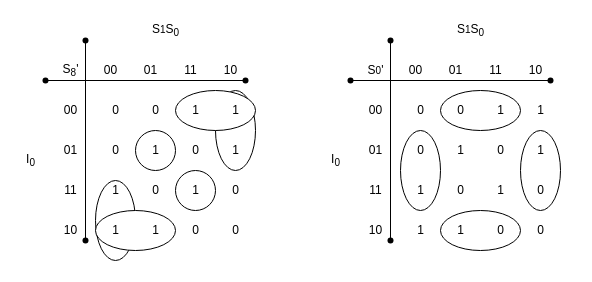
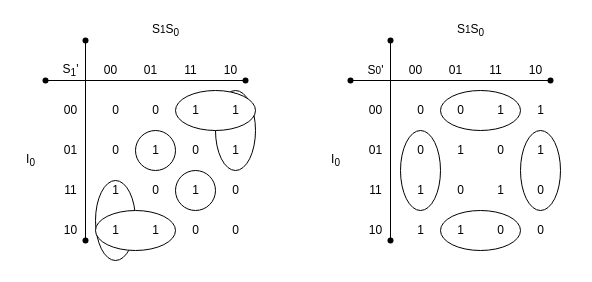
  <mxCell id="0" />
  <mxCell id="1" parent="0" />
  <mxCell id="2" value="" style="ellipse;whiteSpace=wrap;html=1;" vertex="1" parent="1"><mxGeometry x="95" y="180" width="40" height="80" as="geometry" /></mxCell>
  <mxCell id="3" value="" style="ellipse;whiteSpace=wrap;html=1;" vertex="1" parent="1"><mxGeometry x="95" y="210" width="80" height="40" as="geometry" /></mxCell>
  <mxCell id="4" value="" style="ellipse;whiteSpace=wrap;html=1;" vertex="1" parent="1"><mxGeometry x="215" y="90" width="40" height="80" as="geometry" /></mxCell>
  <mxCell id="5" value="" style="ellipse;whiteSpace=wrap;html=1;" vertex="1" parent="1"><mxGeometry x="175" y="90" width="80" height="40" as="geometry" /></mxCell>
  <mxCell id="6" value="" style="ellipse;whiteSpace=wrap;html=1;" vertex="1" parent="1"><mxGeometry x="175" y="170" width="40" height="40" as="geometry" /></mxCell>
  <mxCell id="7" value="" style="ellipse;whiteSpace=wrap;html=1;" vertex="1" parent="1"><mxGeometry x="135" y="130" width="40" height="40" as="geometry" /></mxCell>
- <mxCell id="8" value="S&lt;sub&gt;8&lt;/sub&gt;'" style="text;html=1;align=center;verticalAlign=middle;resizable=0;points=[];autosize=1;strokeColor=none;" parent="1" vertex="1"><mxGeometry x="55" y="60" width="30" height="20" as="geometry" /></mxCell>
+ <mxCell id="8" value="S&lt;sub&gt;1&lt;/sub&gt;'" style="text;html=1;align=center;verticalAlign=middle;resizable=0;points=[];autosize=1;strokeColor=none;" parent="1" vertex="1"><mxGeometry x="55" y="60" width="30" height="20" as="geometry" /></mxCell>
  <mxCell id="9" value="00" style="text;html=1;align=center;verticalAlign=middle;resizable=0;points=[];autosize=1;strokeColor=none;" vertex="1" parent="1"><mxGeometry x="55" y="100" width="30" height="20" as="geometry" /></mxCell>
  <mxCell id="10" value="01" style="text;html=1;align=center;verticalAlign=middle;resizable=0;points=[];autosize=1;strokeColor=none;" vertex="1" parent="1"><mxGeometry x="55" y="140" width="30" height="20" as="geometry" /></mxCell>
  <mxCell id="11" value="11" style="text;html=1;align=center;verticalAlign=middle;resizable=0;points=[];autosize=1;strokeColor=none;" vertex="1" parent="1"><mxGeometry x="55" y="180" width="30" height="20" as="geometry" /></mxCell>
  <mxCell id="12" value="10" style="text;html=1;align=center;verticalAlign=middle;resizable=0;points=[];autosize=1;strokeColor=none;" vertex="1" parent="1"><mxGeometry x="55" y="220" width="30" height="20" as="geometry" /></mxCell>
  <mxCell id="13" value="I&lt;sub&gt;0&lt;/sub&gt;" style="text;html=1;align=center;verticalAlign=middle;resizable=0;points=[];autosize=1;strokeColor=none;" vertex="1" parent="1"><mxGeometry x="20" y="150" width="20" height="20" as="geometry" /></mxCell>
  <mxCell id="14" value="S&lt;span style=&quot;font-size: 10px&quot;&gt;1&lt;/span&gt;S&lt;sub&gt;0&lt;/sub&gt;" style="text;html=1;align=center;verticalAlign=middle;resizable=0;points=[];autosize=1;strokeColor=none;" vertex="1" parent="1"><mxGeometry x="145" y="20" width="40" height="20" as="geometry" /></mxCell>
  <mxCell id="15" value="00" style="text;html=1;align=center;verticalAlign=middle;resizable=0;points=[];autosize=1;strokeColor=none;" vertex="1" parent="1"><mxGeometry x="95" y="60" width="30" height="20" as="geometry" /></mxCell>
  <mxCell id="16" value="01" style="text;html=1;align=center;verticalAlign=middle;resizable=0;points=[];autosize=1;strokeColor=none;" vertex="1" parent="1"><mxGeometry x="135" y="60" width="30" height="20" as="geometry" /></mxCell>
  <mxCell id="17" value="11" style="text;html=1;align=center;verticalAlign=middle;resizable=0;points=[];autosize=1;strokeColor=none;" vertex="1" parent="1"><mxGeometry x="175" y="60" width="30" height="20" as="geometry" /></mxCell>
  <mxCell id="18" value="10" style="text;html=1;align=center;verticalAlign=middle;resizable=0;points=[];autosize=1;strokeColor=none;" vertex="1" parent="1"><mxGeometry x="215" y="60" width="30" height="20" as="geometry" /></mxCell>
  <mxCell id="19" value="0" style="text;html=1;align=center;verticalAlign=middle;resizable=0;points=[];autosize=1;strokeColor=none;" vertex="1" parent="1"><mxGeometry x="105" y="100" width="20" height="20" as="geometry" /></mxCell>
  <mxCell id="20" value="0" style="text;html=1;align=center;verticalAlign=middle;resizable=0;points=[];autosize=1;strokeColor=none;" vertex="1" parent="1"><mxGeometry x="145" y="100" width="20" height="20" as="geometry" /></mxCell>
  <mxCell id="21" value="0" style="text;html=1;align=center;verticalAlign=middle;resizable=0;points=[];autosize=1;strokeColor=none;" vertex="1" parent="1"><mxGeometry x="105" y="140" width="20" height="20" as="geometry" /></mxCell>
  <mxCell id="22" value="0" style="text;html=1;align=center;verticalAlign=middle;resizable=0;points=[];autosize=1;strokeColor=none;" vertex="1" parent="1"><mxGeometry x="145" y="180" width="20" height="20" as="geometry" /></mxCell>
  <mxCell id="23" value="0" style="text;html=1;align=center;verticalAlign=middle;resizable=0;points=[];autosize=1;strokeColor=none;" vertex="1" parent="1"><mxGeometry x="185" y="140" width="20" height="20" as="geometry" /></mxCell>
  <mxCell id="24" value="0" style="text;html=1;align=center;verticalAlign=middle;resizable=0;points=[];autosize=1;strokeColor=none;" vertex="1" parent="1"><mxGeometry x="225" y="180" width="20" height="20" as="geometry" /></mxCell>
  <mxCell id="25" value="0" style="text;html=1;align=center;verticalAlign=middle;resizable=0;points=[];autosize=1;strokeColor=none;" vertex="1" parent="1"><mxGeometry x="225" y="220" width="20" height="20" as="geometry" /></mxCell>
  <mxCell id="26" value="0" style="text;html=1;align=center;verticalAlign=middle;resizable=0;points=[];autosize=1;strokeColor=none;" vertex="1" parent="1"><mxGeometry x="185" y="220" width="20" height="20" as="geometry" /></mxCell>
  <mxCell id="27" value="1" style="text;html=1;align=center;verticalAlign=middle;resizable=0;points=[];autosize=1;strokeColor=none;" vertex="1" parent="1"><mxGeometry x="105" y="180" width="20" height="20" as="geometry" /></mxCell>
  <mxCell id="28" value="1" style="text;html=1;align=center;verticalAlign=middle;resizable=0;points=[];autosize=1;strokeColor=none;" vertex="1" parent="1"><mxGeometry x="105" y="220" width="20" height="20" as="geometry" /></mxCell>
  <mxCell id="29" value="1" style="text;html=1;align=center;verticalAlign=middle;resizable=0;points=[];autosize=1;strokeColor=none;" vertex="1" parent="1"><mxGeometry x="225" y="140" width="20" height="20" as="geometry" /></mxCell>
  <mxCell id="30" value="1" style="text;html=1;align=center;verticalAlign=middle;resizable=0;points=[];autosize=1;strokeColor=none;" vertex="1" parent="1"><mxGeometry x="145" y="140" width="20" height="20" as="geometry" /></mxCell>
  <mxCell id="31" value="1" style="text;html=1;align=center;verticalAlign=middle;resizable=0;points=[];autosize=1;strokeColor=none;" vertex="1" parent="1"><mxGeometry x="145" y="220" width="20" height="20" as="geometry" /></mxCell>
  <mxCell id="32" value="1" style="text;html=1;align=center;verticalAlign=middle;resizable=0;points=[];autosize=1;strokeColor=none;" vertex="1" parent="1"><mxGeometry x="185" y="180" width="20" height="20" as="geometry" /></mxCell>
  <mxCell id="33" value="1" style="text;html=1;align=center;verticalAlign=middle;resizable=0;points=[];autosize=1;strokeColor=none;" vertex="1" parent="1"><mxGeometry x="225" y="100" width="20" height="20" as="geometry" /></mxCell>
  <mxCell id="34" value="1" style="text;html=1;align=center;verticalAlign=middle;resizable=0;points=[];autosize=1;strokeColor=none;" vertex="1" parent="1"><mxGeometry x="185" y="100" width="20" height="20" as="geometry" /></mxCell>
  <mxCell id="35" value="" style="shape=waypoint;sketch=0;size=6;pointerEvents=1;points=[];fillColor=none;resizable=0;rotatable=0;perimeter=centerPerimeter;snapToPoint=1;" vertex="1" parent="1"><mxGeometry x="65" y="220" width="40" height="40" as="geometry" /></mxCell>
  <mxCell id="36" style="edgeStyle=orthogonalEdgeStyle;rounded=0;orthogonalLoop=1;jettySize=auto;html=1;endArrow=none;endFill=0;" edge="1" parent="1" source="37" target="38"><mxGeometry relative="1" as="geometry" /></mxCell>
  <mxCell id="37" value="" style="shape=waypoint;sketch=0;size=6;pointerEvents=1;points=[];fillColor=none;resizable=0;rotatable=0;perimeter=centerPerimeter;snapToPoint=1;" vertex="1" parent="1"><mxGeometry x="225" y="60" width="40" height="40" as="geometry" /></mxCell>
  <mxCell id="38" value="" style="shape=waypoint;sketch=0;size=6;pointerEvents=1;points=[];fillColor=none;resizable=0;rotatable=0;perimeter=centerPerimeter;snapToPoint=1;" vertex="1" parent="1"><mxGeometry x="25" y="60" width="40" height="40" as="geometry" /></mxCell>
  <mxCell id="39" style="edgeStyle=orthogonalEdgeStyle;rounded=0;orthogonalLoop=1;jettySize=auto;html=1;entryX=0.463;entryY=0.558;entryDx=0;entryDy=0;entryPerimeter=0;endArrow=none;endFill=0;" edge="1" parent="1" source="40" target="35"><mxGeometry relative="1" as="geometry" /></mxCell>
  <mxCell id="40" value="" style="shape=waypoint;sketch=0;size=6;pointerEvents=1;points=[];fillColor=none;resizable=0;rotatable=0;perimeter=centerPerimeter;snapToPoint=1;" vertex="1" parent="1"><mxGeometry x="65" y="20" width="40" height="40" as="geometry" /></mxCell>
  <mxCell id="41" value="" style="ellipse;whiteSpace=wrap;html=1;" vertex="1" parent="1"><mxGeometry x="400" y="130" width="40" height="80" as="geometry" /></mxCell>
  <mxCell id="42" value="" style="ellipse;whiteSpace=wrap;html=1;" vertex="1" parent="1"><mxGeometry x="440" y="210" width="80" height="40" as="geometry" /></mxCell>
  <mxCell id="43" value="" style="ellipse;whiteSpace=wrap;html=1;" vertex="1" parent="1"><mxGeometry x="520" y="130" width="40" height="80" as="geometry" /></mxCell>
  <mxCell id="44" value="" style="ellipse;whiteSpace=wrap;html=1;" vertex="1" parent="1"><mxGeometry x="440" y="90" width="80" height="40" as="geometry" /></mxCell>
  <mxCell id="45" value="S&lt;span style=&quot;font-size: 10px&quot;&gt;0&lt;/span&gt;'" style="text;html=1;align=center;verticalAlign=middle;resizable=0;points=[];autosize=1;strokeColor=none;" vertex="1" parent="1"><mxGeometry x="360" y="60" width="30" height="20" as="geometry" /></mxCell>
  <mxCell id="46" value="00" style="text;html=1;align=center;verticalAlign=middle;resizable=0;points=[];autosize=1;strokeColor=none;" vertex="1" parent="1"><mxGeometry x="360" y="100" width="30" height="20" as="geometry" /></mxCell>
  <mxCell id="47" value="01" style="text;html=1;align=center;verticalAlign=middle;resizable=0;points=[];autosize=1;strokeColor=none;" vertex="1" parent="1"><mxGeometry x="360" y="140" width="30" height="20" as="geometry" /></mxCell>
  <mxCell id="48" value="11" style="text;html=1;align=center;verticalAlign=middle;resizable=0;points=[];autosize=1;strokeColor=none;" vertex="1" parent="1"><mxGeometry x="360" y="180" width="30" height="20" as="geometry" /></mxCell>
  <mxCell id="49" value="10" style="text;html=1;align=center;verticalAlign=middle;resizable=0;points=[];autosize=1;strokeColor=none;" vertex="1" parent="1"><mxGeometry x="360" y="220" width="30" height="20" as="geometry" /></mxCell>
  <mxCell id="50" value="I&lt;sub&gt;0&lt;/sub&gt;" style="text;html=1;align=center;verticalAlign=middle;resizable=0;points=[];autosize=1;strokeColor=none;" vertex="1" parent="1"><mxGeometry x="325" y="150" width="20" height="20" as="geometry" /></mxCell>
  <mxCell id="51" value="S&lt;span style=&quot;font-size: 10px&quot;&gt;1&lt;/span&gt;S&lt;sub&gt;0&lt;/sub&gt;" style="text;html=1;align=center;verticalAlign=middle;resizable=0;points=[];autosize=1;strokeColor=none;" vertex="1" parent="1"><mxGeometry x="450" y="20" width="40" height="20" as="geometry" /></mxCell>
  <mxCell id="52" value="00" style="text;html=1;align=center;verticalAlign=middle;resizable=0;points=[];autosize=1;strokeColor=none;" vertex="1" parent="1"><mxGeometry x="400" y="60" width="30" height="20" as="geometry" /></mxCell>
  <mxCell id="53" value="01" style="text;html=1;align=center;verticalAlign=middle;resizable=0;points=[];autosize=1;strokeColor=none;" vertex="1" parent="1"><mxGeometry x="440" y="60" width="30" height="20" as="geometry" /></mxCell>
  <mxCell id="54" value="11" style="text;html=1;align=center;verticalAlign=middle;resizable=0;points=[];autosize=1;strokeColor=none;" vertex="1" parent="1"><mxGeometry x="480" y="60" width="30" height="20" as="geometry" /></mxCell>
  <mxCell id="55" value="10" style="text;html=1;align=center;verticalAlign=middle;resizable=0;points=[];autosize=1;strokeColor=none;" vertex="1" parent="1"><mxGeometry x="520" y="60" width="30" height="20" as="geometry" /></mxCell>
  <mxCell id="56" value="0" style="text;html=1;align=center;verticalAlign=middle;resizable=0;points=[];autosize=1;strokeColor=none;" vertex="1" parent="1"><mxGeometry x="410" y="100" width="20" height="20" as="geometry" /></mxCell>
  <mxCell id="57" value="0" style="text;html=1;align=center;verticalAlign=middle;resizable=0;points=[];autosize=1;strokeColor=none;" vertex="1" parent="1"><mxGeometry x="450" y="100" width="20" height="20" as="geometry" /></mxCell>
  <mxCell id="58" value="0" style="text;html=1;align=center;verticalAlign=middle;resizable=0;points=[];autosize=1;strokeColor=none;" vertex="1" parent="1"><mxGeometry x="410" y="140" width="20" height="20" as="geometry" /></mxCell>
  <mxCell id="59" value="0" style="text;html=1;align=center;verticalAlign=middle;resizable=0;points=[];autosize=1;strokeColor=none;" vertex="1" parent="1"><mxGeometry x="450" y="180" width="20" height="20" as="geometry" /></mxCell>
  <mxCell id="60" value="0" style="text;html=1;align=center;verticalAlign=middle;resizable=0;points=[];autosize=1;strokeColor=none;" vertex="1" parent="1"><mxGeometry x="490" y="140" width="20" height="20" as="geometry" /></mxCell>
  <mxCell id="61" value="0" style="text;html=1;align=center;verticalAlign=middle;resizable=0;points=[];autosize=1;strokeColor=none;" vertex="1" parent="1"><mxGeometry x="530" y="180" width="20" height="20" as="geometry" /></mxCell>
  <mxCell id="62" value="0" style="text;html=1;align=center;verticalAlign=middle;resizable=0;points=[];autosize=1;strokeColor=none;" vertex="1" parent="1"><mxGeometry x="530" y="220" width="20" height="20" as="geometry" /></mxCell>
  <mxCell id="63" value="0" style="text;html=1;align=center;verticalAlign=middle;resizable=0;points=[];autosize=1;strokeColor=none;" vertex="1" parent="1"><mxGeometry x="490" y="220" width="20" height="20" as="geometry" /></mxCell>
  <mxCell id="64" value="1" style="text;html=1;align=center;verticalAlign=middle;resizable=0;points=[];autosize=1;strokeColor=none;" vertex="1" parent="1"><mxGeometry x="410" y="180" width="20" height="20" as="geometry" /></mxCell>
  <mxCell id="65" value="1" style="text;html=1;align=center;verticalAlign=middle;resizable=0;points=[];autosize=1;strokeColor=none;" vertex="1" parent="1"><mxGeometry x="410" y="220" width="20" height="20" as="geometry" /></mxCell>
  <mxCell id="66" value="1" style="text;html=1;align=center;verticalAlign=middle;resizable=0;points=[];autosize=1;strokeColor=none;" vertex="1" parent="1"><mxGeometry x="530" y="140" width="20" height="20" as="geometry" /></mxCell>
  <mxCell id="67" value="1" style="text;html=1;align=center;verticalAlign=middle;resizable=0;points=[];autosize=1;strokeColor=none;" vertex="1" parent="1"><mxGeometry x="450" y="140" width="20" height="20" as="geometry" /></mxCell>
  <mxCell id="68" value="1" style="text;html=1;align=center;verticalAlign=middle;resizable=0;points=[];autosize=1;strokeColor=none;" vertex="1" parent="1"><mxGeometry x="450" y="220" width="20" height="20" as="geometry" /></mxCell>
  <mxCell id="69" value="1" style="text;html=1;align=center;verticalAlign=middle;resizable=0;points=[];autosize=1;strokeColor=none;" vertex="1" parent="1"><mxGeometry x="490" y="180" width="20" height="20" as="geometry" /></mxCell>
  <mxCell id="70" value="1" style="text;html=1;align=center;verticalAlign=middle;resizable=0;points=[];autosize=1;strokeColor=none;" vertex="1" parent="1"><mxGeometry x="530" y="100" width="20" height="20" as="geometry" /></mxCell>
  <mxCell id="71" value="1" style="text;html=1;align=center;verticalAlign=middle;resizable=0;points=[];autosize=1;strokeColor=none;" vertex="1" parent="1"><mxGeometry x="490" y="100" width="20" height="20" as="geometry" /></mxCell>
  <mxCell id="72" value="" style="shape=waypoint;sketch=0;size=6;pointerEvents=1;points=[];fillColor=none;resizable=0;rotatable=0;perimeter=centerPerimeter;snapToPoint=1;" vertex="1" parent="1"><mxGeometry x="370" y="220" width="40" height="40" as="geometry" /></mxCell>
  <mxCell id="73" style="edgeStyle=orthogonalEdgeStyle;rounded=0;orthogonalLoop=1;jettySize=auto;html=1;endArrow=none;endFill=0;" edge="1" source="74" target="75" parent="1"><mxGeometry relative="1" as="geometry" /></mxCell>
  <mxCell id="74" value="" style="shape=waypoint;sketch=0;size=6;pointerEvents=1;points=[];fillColor=none;resizable=0;rotatable=0;perimeter=centerPerimeter;snapToPoint=1;" vertex="1" parent="1"><mxGeometry x="530" y="60" width="40" height="40" as="geometry" /></mxCell>
  <mxCell id="75" value="" style="shape=waypoint;sketch=0;size=6;pointerEvents=1;points=[];fillColor=none;resizable=0;rotatable=0;perimeter=centerPerimeter;snapToPoint=1;" vertex="1" parent="1"><mxGeometry x="330" y="60" width="40" height="40" as="geometry" /></mxCell>
  <mxCell id="76" style="edgeStyle=orthogonalEdgeStyle;rounded=0;orthogonalLoop=1;jettySize=auto;html=1;entryX=0.463;entryY=0.558;entryDx=0;entryDy=0;entryPerimeter=0;endArrow=none;endFill=0;" edge="1" source="77" target="72" parent="1"><mxGeometry relative="1" as="geometry" /></mxCell>
  <mxCell id="77" value="" style="shape=waypoint;sketch=0;size=6;pointerEvents=1;points=[];fillColor=none;resizable=0;rotatable=0;perimeter=centerPerimeter;snapToPoint=1;" vertex="1" parent="1"><mxGeometry x="370" y="20" width="40" height="40" as="geometry" /></mxCell>
